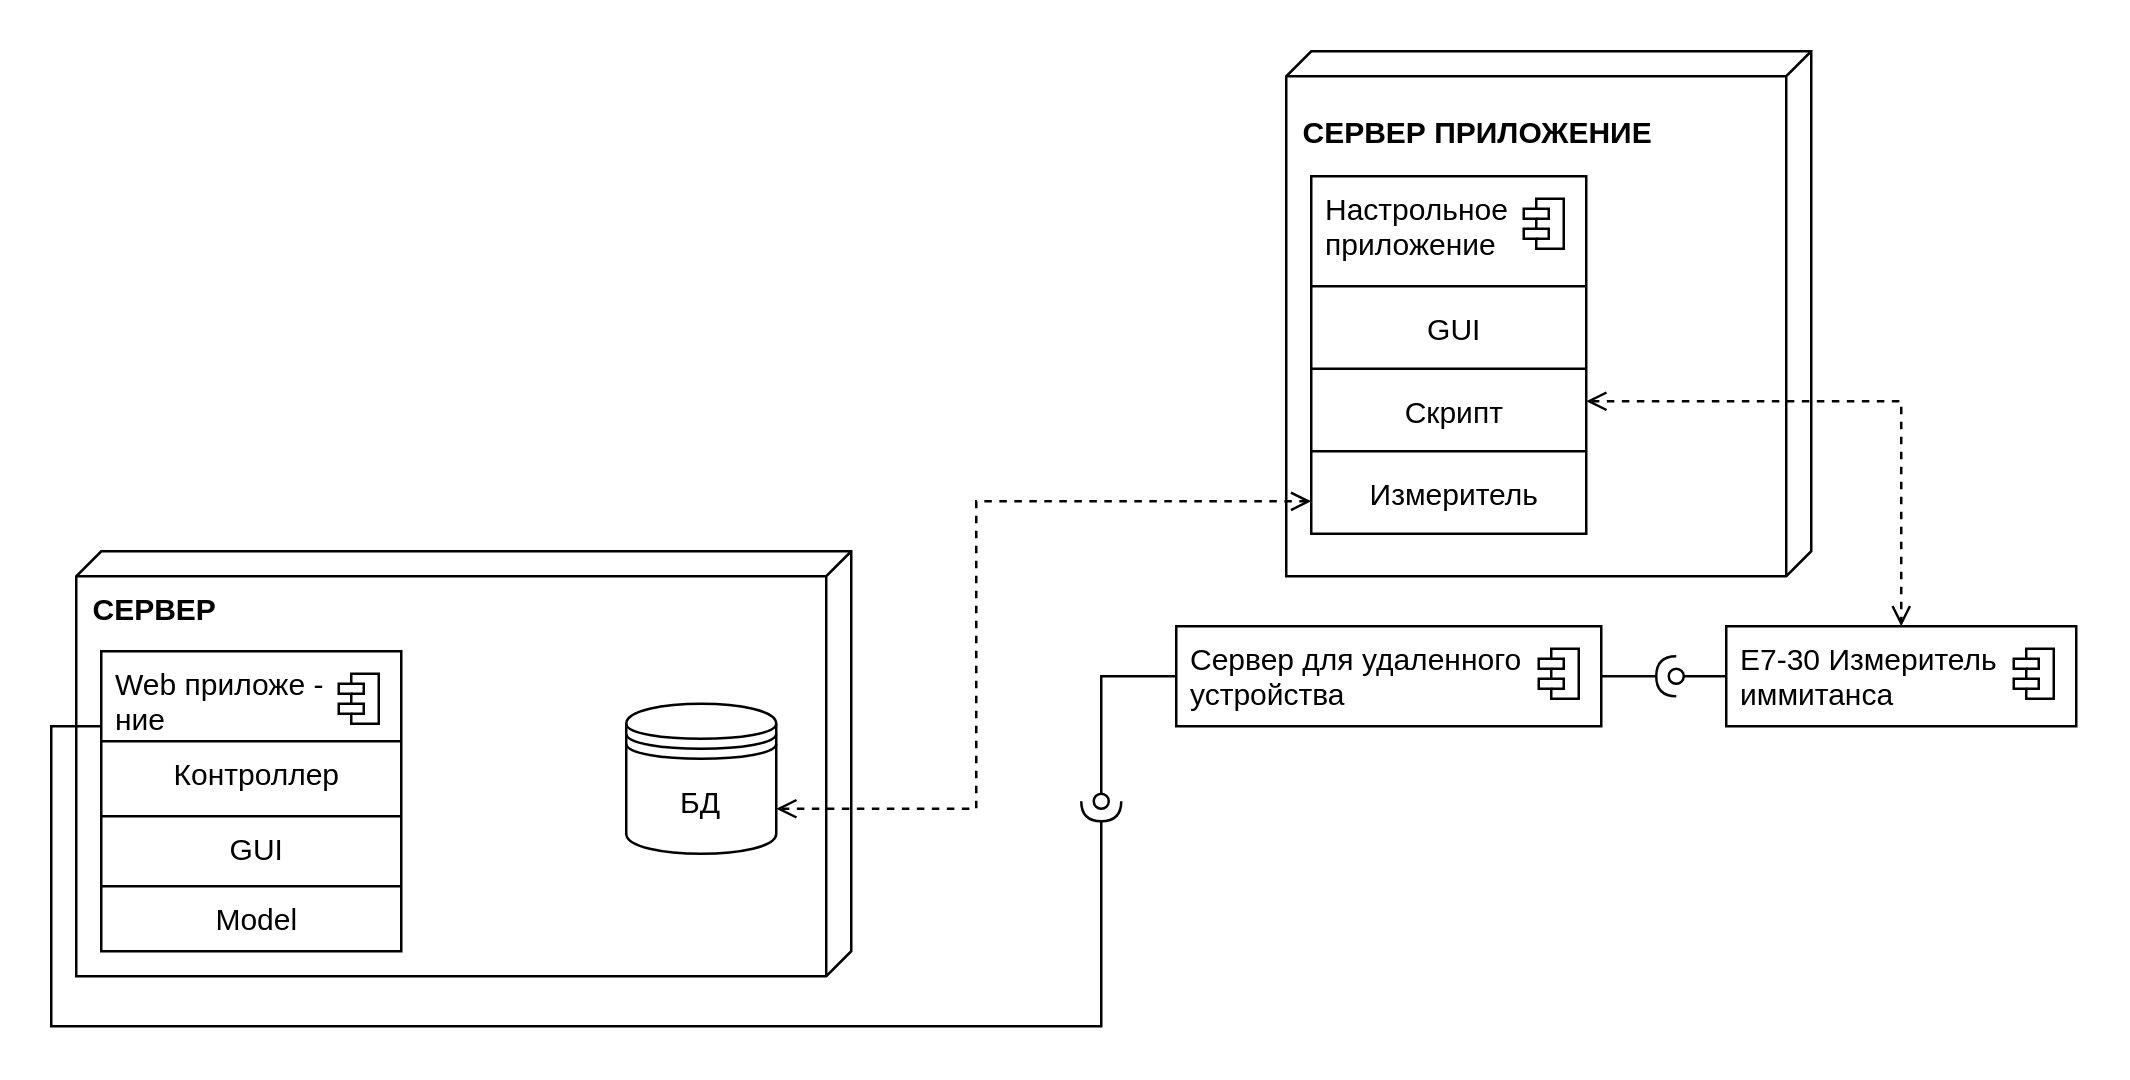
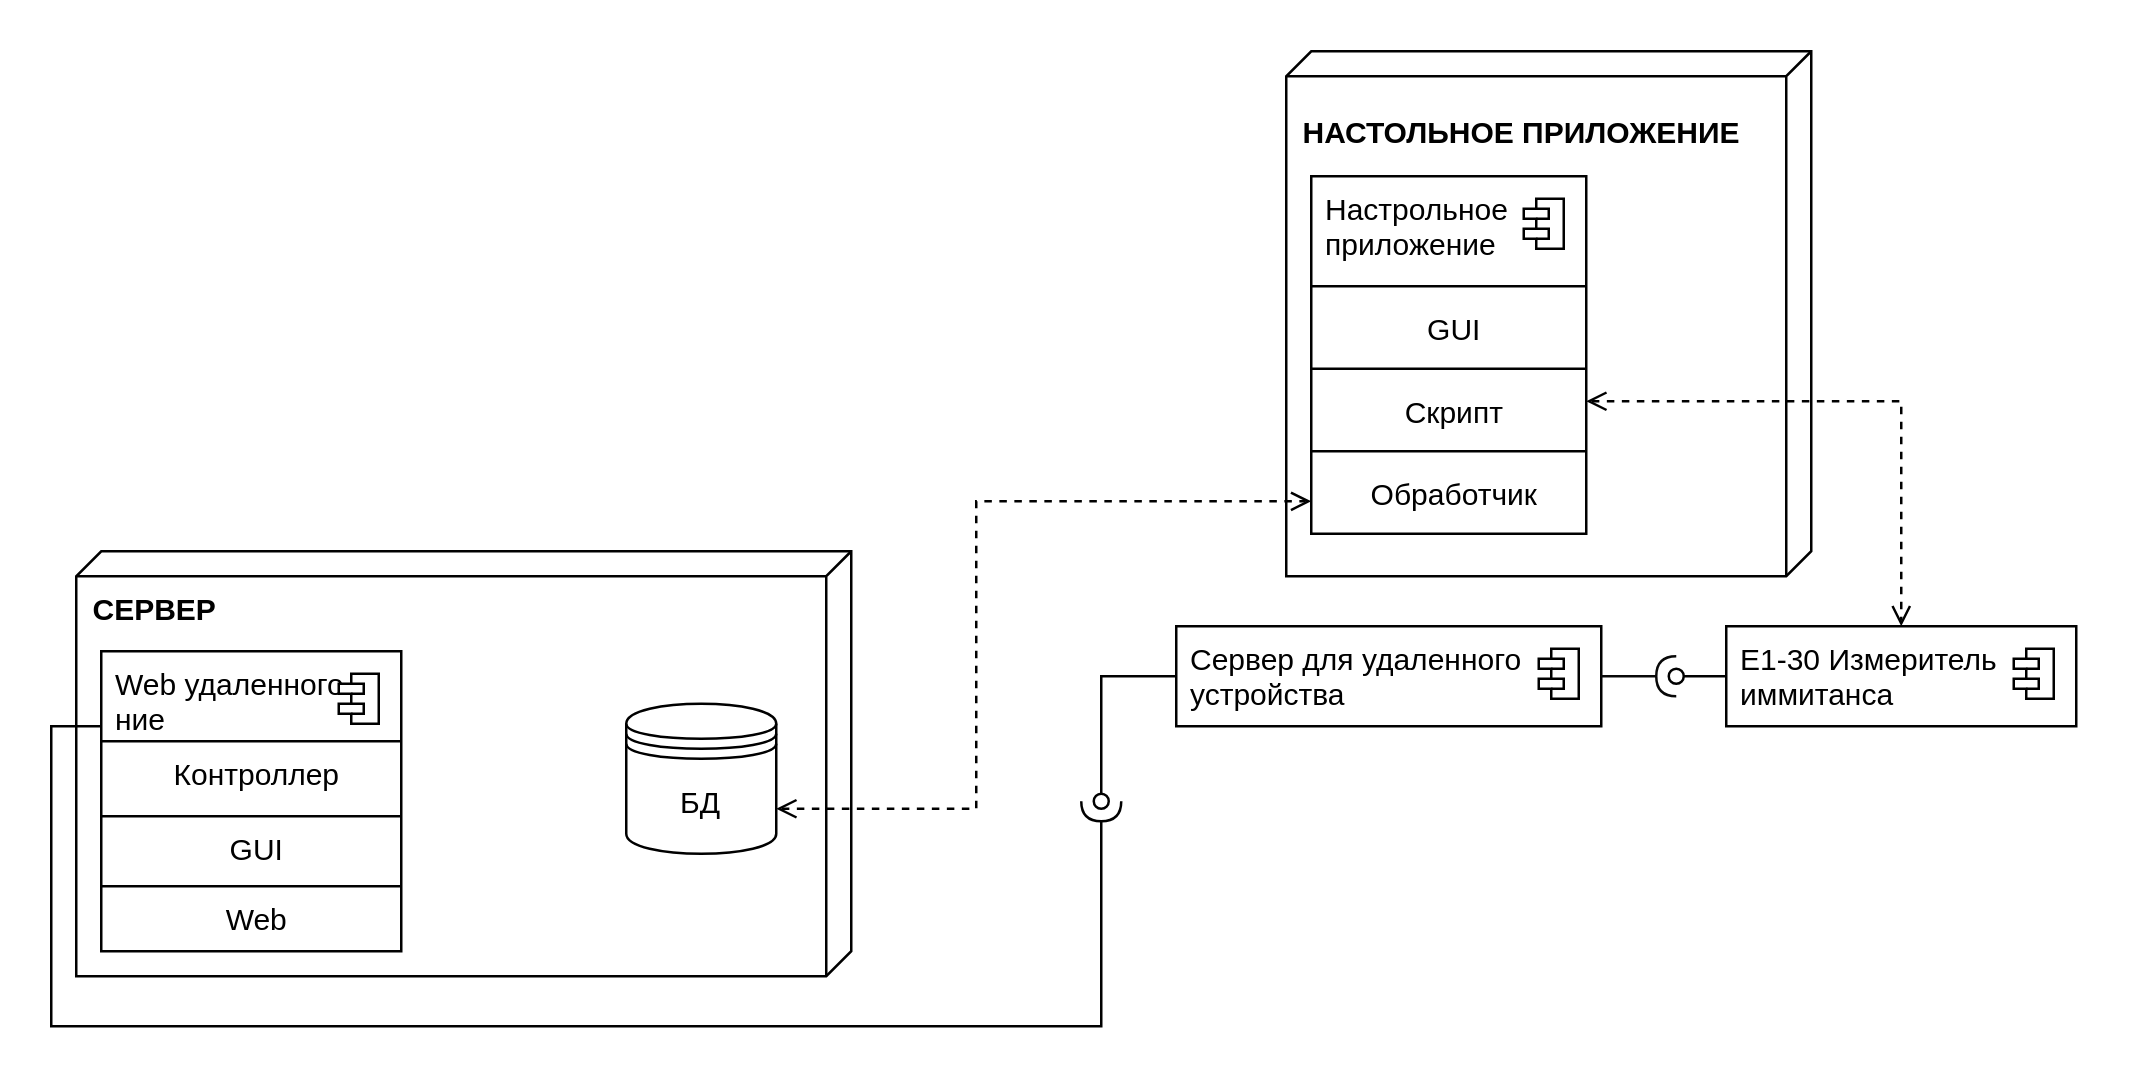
  <mxCell id="0" />
  <mxCell id="1" value="Декстоп" parent="0" />
- <mxCell id="2" value="&lt;span style=&quot;font-size: 12px;&quot;&gt;&lt;b&gt;СЕРВЕР ПРИЛОЖЕНИЕ&lt;/b&gt;&lt;/span&gt;" style="verticalAlign=top;align=left;shape=cube;size=10;direction=south;fontStyle=0;html=1;boundedLbl=1;spacingLeft=5;labelBackgroundColor=none;fontSize=21;fontColor=default;" parent="1" vertex="1"><mxGeometry x="514" y="20" width="210" height="210" as="geometry" /></mxCell>
+ <mxCell id="2" value="&lt;span style=&quot;font-size: 12px;&quot;&gt;&lt;b&gt;НАСТОЛЬНОЕ ПРИЛОЖЕНИЕ&lt;/b&gt;&lt;/span&gt;" style="verticalAlign=top;align=left;shape=cube;size=10;direction=south;fontStyle=0;html=1;boundedLbl=1;spacingLeft=5;labelBackgroundColor=none;fontSize=21;fontColor=default;" parent="1" vertex="1"><mxGeometry x="514" y="20" width="210" height="210" as="geometry" /></mxCell>
  <mxCell id="3" value="" style="fontStyle=1;align=center;verticalAlign=top;childLayout=stackLayout;horizontal=1;horizontalStack=0;resizeParent=1;resizeParentMax=0;resizeLast=0;marginBottom=0;" parent="1" vertex="1"><mxGeometry x="470" y="250" width="170" height="40" as="geometry" /></mxCell>
  <mxCell id="4" value="Сервер для удаленного&lt;br&gt;устройства" style="html=1;align=left;spacingLeft=4;verticalAlign=top;strokeColor=none;fillColor=none;" parent="3" vertex="1"><mxGeometry width="170" height="40" as="geometry" /></mxCell>
  <mxCell id="5" value="" style="shape=module;jettyWidth=10;jettyHeight=4;" parent="4" vertex="1"><mxGeometry x="1" width="16" height="20" relative="1" as="geometry"><mxPoint x="-25" y="9" as="offset" /></mxGeometry></mxCell>
  <mxCell id="6" value="Клиент" parent="0" />
  <mxCell id="7" value="Сервер" parent="0" />
  <mxCell id="8" value="&lt;b&gt;СЕРВЕР&lt;/b&gt;" style="verticalAlign=top;align=left;shape=cube;size=10;direction=south;fontStyle=0;html=1;boundedLbl=1;spacingLeft=5;" parent="7" vertex="1"><mxGeometry x="30" y="220" width="310" height="170" as="geometry" /></mxCell>
  <mxCell id="9" value="Устройства" parent="0" />
  <mxCell id="10" value="под-клиент" parent="0" />
  <mxCell id="11" value="под-сервер" parent="0" />
  <mxCell id="12" value="" style="fontStyle=1;align=center;verticalAlign=middle;childLayout=stackLayout;horizontal=1;horizontalStack=0;resizeParent=1;resizeParentMax=0;resizeLast=0;marginBottom=0;" parent="11" vertex="1"><mxGeometry x="40" y="260" width="120" height="120" as="geometry" /></mxCell>
- <mxCell id="13" value="&lt;div style=&quot;&quot;&gt;&lt;span style=&quot;background-color: initial;&quot;&gt;Web&amp;nbsp;&lt;/span&gt;&lt;span style=&quot;background-color: initial;&quot;&gt;приложе -&lt;/span&gt;&lt;/div&gt;&lt;div style=&quot;&quot;&gt;&lt;span style=&quot;background-color: initial;&quot;&gt;ние&lt;/span&gt;&lt;/div&gt;" style="html=1;align=left;spacingLeft=4;verticalAlign=top;strokeColor=none;fillColor=none;" parent="12" vertex="1"><mxGeometry width="120" height="120" as="geometry" /></mxCell>
+ <mxCell id="13" value="&lt;div style=&quot;&quot;&gt;&lt;span style=&quot;background-color: initial;&quot;&gt;Web&amp;nbsp;&lt;/span&gt;&lt;span style=&quot;background-color: initial;&quot;&gt;удаленного -&lt;/span&gt;&lt;/div&gt;&lt;div style=&quot;&quot;&gt;&lt;span style=&quot;background-color: initial;&quot;&gt;ние&lt;/span&gt;&lt;/div&gt;" style="html=1;align=left;spacingLeft=4;verticalAlign=top;strokeColor=none;fillColor=none;" parent="12" vertex="1"><mxGeometry width="120" height="120" as="geometry" /></mxCell>
  <mxCell id="14" value="" style="shape=module;jettyWidth=10;jettyHeight=4;" parent="13" vertex="1"><mxGeometry x="1" width="16" height="20" relative="1" as="geometry"><mxPoint x="-25" y="9" as="offset" /></mxGeometry></mxCell>
  <mxCell id="15" value="" style="line;strokeWidth=1;fillColor=none;align=left;verticalAlign=middle;spacingTop=-1;spacingLeft=3;spacingRight=3;rotatable=0;labelPosition=right;points=[];portConstraint=eastwest;" parent="13" vertex="1"><mxGeometry y="32" width="120" height="8" as="geometry" /></mxCell>
  <mxCell id="16" value="Контроллер" style="html=1;align=center;spacingLeft=4;verticalAlign=top;strokeColor=none;fillColor=none;" parent="13" vertex="1"><mxGeometry y="36" width="120" height="30" as="geometry" /></mxCell>
  <mxCell id="17" value="" style="line;strokeWidth=1;fillColor=none;align=left;verticalAlign=middle;spacingTop=-1;spacingLeft=3;spacingRight=3;rotatable=0;labelPosition=right;points=[];portConstraint=eastwest;" parent="13" vertex="1"><mxGeometry y="62" width="120" height="8" as="geometry" /></mxCell>
  <mxCell id="18" value="GUI" style="html=1;align=center;spacingLeft=4;verticalAlign=top;strokeColor=none;fillColor=none;" parent="13" vertex="1"><mxGeometry y="66" width="120" height="28" as="geometry" /></mxCell>
  <mxCell id="19" value="" style="line;strokeWidth=1;fillColor=none;align=left;verticalAlign=middle;spacingTop=-1;spacingLeft=3;spacingRight=3;rotatable=0;labelPosition=right;points=[];portConstraint=eastwest;" parent="13" vertex="1"><mxGeometry y="90" width="120" height="8" as="geometry" /></mxCell>
- <mxCell id="20" value="Model" style="html=1;align=center;spacingLeft=4;verticalAlign=top;strokeColor=none;fillColor=none;" parent="13" vertex="1"><mxGeometry y="94" width="120" height="26" as="geometry" /></mxCell>
+ <mxCell id="20" value="Web" style="html=1;align=center;spacingLeft=4;verticalAlign=top;strokeColor=none;fillColor=none;" parent="13" vertex="1"><mxGeometry y="94" width="120" height="26" as="geometry" /></mxCell>
  <mxCell id="21" value="БД" style="shape=datastore;whiteSpace=wrap;html=1;" parent="11" vertex="1"><mxGeometry x="250" y="281" width="60" height="60" as="geometry" /></mxCell>
  <mxCell id="22" value="" style="endArrow=halfCircle;html=1;rounded=0;shadow=0;labelBackgroundColor=default;sketch=0;strokeColor=#000000;strokeWidth=1;fontColor=default;endSize=6;targetPerimeterSpacing=0;jumpSize=6;exitX=0;exitY=0.25;exitDx=0;exitDy=0;endFill=0;" parent="11" source="13" edge="1"><mxGeometry width="50" height="50" relative="1" as="geometry"><mxPoint x="160" y="269.96" as="sourcePoint" /><mxPoint x="440" y="320" as="targetPoint" /><Array as="points"><mxPoint x="20" y="290" /><mxPoint x="20" y="410" /><mxPoint x="440" y="410" /></Array></mxGeometry></mxCell>
  <mxCell id="23" value="" style="endArrow=none;html=1;rounded=0;shadow=0;labelBackgroundColor=default;sketch=0;strokeColor=#000000;strokeWidth=1;fontColor=default;endSize=6;targetPerimeterSpacing=0;jumpSize=6;startArrow=oval;startFill=0;entryX=0;entryY=0.5;entryDx=0;entryDy=0;" parent="11" target="4" edge="1"><mxGeometry width="50" height="50" relative="1" as="geometry"><mxPoint x="440" y="320" as="sourcePoint" /><mxPoint x="484" y="330" as="targetPoint" /><Array as="points"><mxPoint x="440" y="270" /></Array></mxGeometry></mxCell>
  <mxCell id="24" value="под-устройства" parent="0" />
  <mxCell id="25" value="" style="fontStyle=1;align=center;verticalAlign=top;childLayout=stackLayout;horizontal=1;horizontalStack=0;resizeParent=1;resizeParentMax=0;resizeLast=0;marginBottom=0;" parent="24" vertex="1"><mxGeometry x="690" y="250" width="140" height="40" as="geometry" /></mxCell>
- <mxCell id="26" value="E7-30 Измеритель &lt;br&gt;иммитанса" style="html=1;align=left;spacingLeft=4;verticalAlign=top;strokeColor=none;fillColor=none;" parent="25" vertex="1"><mxGeometry width="140" height="40" as="geometry" /></mxCell>
+ <mxCell id="26" value="E1-30 Измеритель &lt;br&gt;иммитанса" style="html=1;align=left;spacingLeft=4;verticalAlign=top;strokeColor=none;fillColor=none;" parent="25" vertex="1"><mxGeometry width="140" height="40" as="geometry" /></mxCell>
  <mxCell id="27" value="" style="shape=module;jettyWidth=10;jettyHeight=4;" parent="26" vertex="1"><mxGeometry x="1" width="16" height="20" relative="1" as="geometry"><mxPoint x="-25" y="9" as="offset" /></mxGeometry></mxCell>
  <mxCell id="28" value="" style="endArrow=halfCircle;html=1;rounded=0;shadow=0;strokeColor=#080808;strokeWidth=1;fontColor=default;endSize=6;targetPerimeterSpacing=0;jumpSize=6;endFill=0;exitX=1;exitY=0.5;exitDx=0;exitDy=0;" parent="24" source="4" edge="1"><mxGeometry width="50" height="50" relative="1" as="geometry"><mxPoint x="650" y="320" as="sourcePoint" /><mxPoint x="670" y="270" as="targetPoint" /></mxGeometry></mxCell>
  <mxCell id="29" value="" style="endArrow=none;html=1;shadow=0;strokeColor=#000000;strokeWidth=1;fontColor=default;endSize=6;targetPerimeterSpacing=0;jumpSize=6;entryX=0;entryY=0.5;entryDx=0;entryDy=0;startArrow=oval;startFill=0;labelBackgroundColor=default;rounded=0;" parent="24" target="26" edge="1"><mxGeometry width="50" height="50" relative="1" as="geometry"><mxPoint x="670" y="270" as="sourcePoint" /><mxPoint x="717" y="341" as="targetPoint" /><Array as="points"><mxPoint x="680" y="270" /></Array></mxGeometry></mxCell>
  <mxCell id="30" value="под-декстоп" parent="0" />
  <mxCell id="31" value="" style="fontStyle=1;align=center;verticalAlign=top;childLayout=stackLayout;horizontal=1;horizontalStack=0;resizeParent=1;resizeParentMax=0;resizeLast=0;marginBottom=0;labelBackgroundColor=none;fontSize=12;fontColor=default;" parent="30" vertex="1"><mxGeometry x="524" y="70" width="110" height="143" as="geometry" /></mxCell>
  <mxCell id="32" value="Настрольное&lt;br&gt;приложение" style="html=1;align=left;spacingLeft=4;verticalAlign=top;strokeColor=none;fillColor=none;labelBackgroundColor=none;fontSize=12;fontColor=default;" parent="31" vertex="1"><mxGeometry width="110" height="40" as="geometry" /></mxCell>
  <mxCell id="33" value="" style="shape=module;jettyWidth=10;jettyHeight=4;labelBackgroundColor=none;fontSize=12;fontColor=default;" parent="32" vertex="1"><mxGeometry x="1" width="16" height="20" relative="1" as="geometry"><mxPoint x="-25" y="9" as="offset" /></mxGeometry></mxCell>
  <mxCell id="34" value="" style="line;strokeWidth=1;fillColor=none;align=left;verticalAlign=middle;spacingTop=-1;spacingLeft=3;spacingRight=3;rotatable=0;labelPosition=right;points=[];portConstraint=eastwest;labelBackgroundColor=none;fontSize=12;fontColor=default;" parent="31" vertex="1"><mxGeometry y="40" width="110" height="8" as="geometry" /></mxCell>
  <mxCell id="35" value="GUI" style="html=1;align=center;spacingLeft=4;verticalAlign=top;strokeColor=none;fillColor=none;labelBackgroundColor=none;fontSize=12;fontColor=default;" parent="31" vertex="1"><mxGeometry y="48" width="110" height="25" as="geometry" /></mxCell>
  <mxCell id="36" value="" style="line;strokeWidth=1;fillColor=none;align=left;verticalAlign=middle;spacingTop=-1;spacingLeft=3;spacingRight=3;rotatable=0;labelPosition=right;points=[];portConstraint=eastwest;labelBackgroundColor=none;fontSize=12;fontColor=default;" parent="31" vertex="1"><mxGeometry y="73" width="110" height="8" as="geometry" /></mxCell>
  <mxCell id="37" value="Скрипт" style="html=1;align=center;spacingLeft=4;verticalAlign=top;strokeColor=none;fillColor=none;labelBackgroundColor=none;fontSize=12;fontColor=default;" parent="31" vertex="1"><mxGeometry y="81" width="110" height="25" as="geometry" /></mxCell>
  <mxCell id="38" value="" style="line;strokeWidth=1;fillColor=none;align=left;verticalAlign=middle;spacingTop=-1;spacingLeft=3;spacingRight=3;rotatable=0;labelPosition=right;points=[];portConstraint=eastwest;labelBackgroundColor=none;fontSize=12;fontColor=default;" parent="31" vertex="1"><mxGeometry y="106" width="110" height="8" as="geometry" /></mxCell>
- <mxCell id="39" value="Измеритель" style="html=1;align=center;spacingLeft=4;verticalAlign=top;strokeColor=none;fillColor=none;labelBackgroundColor=none;fontSize=12;fontColor=default;" parent="31" vertex="1"><mxGeometry y="114" width="110" height="29" as="geometry" /></mxCell>
+ <mxCell id="39" value="Обработчик" style="html=1;align=center;spacingLeft=4;verticalAlign=top;strokeColor=none;fillColor=none;labelBackgroundColor=none;fontSize=12;fontColor=default;" parent="31" vertex="1"><mxGeometry y="114" width="110" height="29" as="geometry" /></mxCell>
  <mxCell id="40" value="" style="endArrow=open;dashed=1;html=1;rounded=0;shadow=0;labelBackgroundColor=default;sketch=0;strokeColor=#000000;strokeWidth=1;fontSize=12;fontColor=default;endSize=6;targetPerimeterSpacing=0;jumpSize=6;entryX=0.5;entryY=0;entryDx=0;entryDy=0;startArrow=open;startFill=0;endFill=0;" parent="30" target="26" edge="1"><mxGeometry width="50" height="50" relative="1" as="geometry"><mxPoint x="634" y="160" as="sourcePoint" /><mxPoint x="754" y="200" as="targetPoint" /><Array as="points"><mxPoint x="760" y="160" /></Array></mxGeometry></mxCell>
  <mxCell id="41" value="" style="endArrow=open;dashed=1;html=1;rounded=0;shadow=0;labelBackgroundColor=default;sketch=0;strokeColor=#000000;strokeWidth=1;fontSize=12;fontColor=default;endSize=6;targetPerimeterSpacing=0;jumpSize=6;entryX=0;entryY=0.552;entryDx=0;entryDy=0;entryPerimeter=0;startArrow=open;startFill=0;endFill=0;" parent="30" target="39" edge="1"><mxGeometry width="50" height="50" relative="1" as="geometry"><mxPoint x="310" y="323" as="sourcePoint" /><mxPoint x="514" y="210" as="targetPoint" /><Array as="points"><mxPoint x="390" y="323" /><mxPoint x="390" y="200" /></Array></mxGeometry></mxCell>
